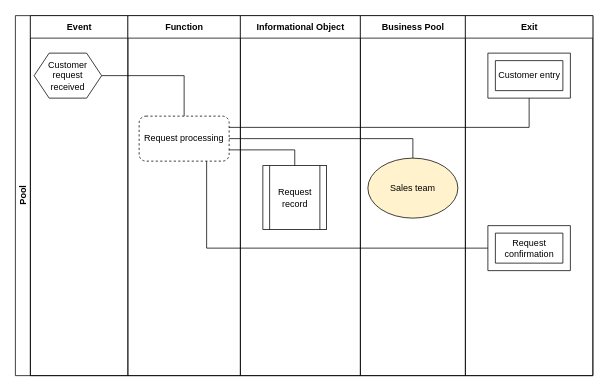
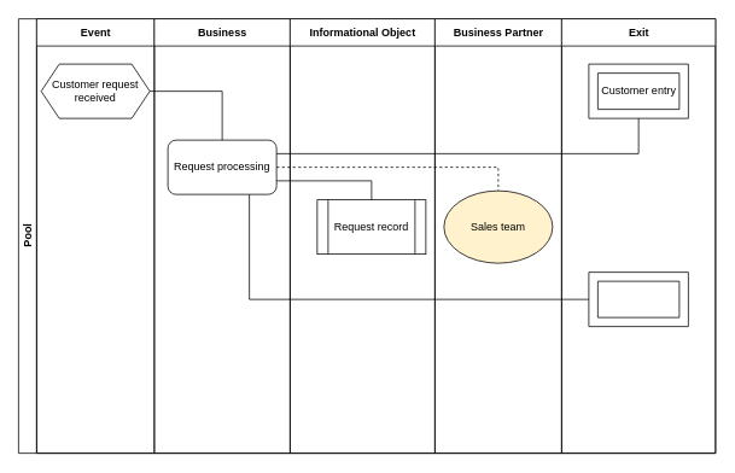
  <mxCell id="0" />
  <mxCell id="1" parent="0" />
  <mxCell id="2" value="Pool" style="swimlane;html=1;childLayout=stackLayout;resizeParent=1;resizeParentMax=0;startSize=20;horizontal=0;horizontalStack=1;" parent="1" vertex="1"><mxGeometry x="20" y="20" width="770" height="480" as="geometry" /></mxCell>
  <mxCell id="3" value="Event" style="swimlane;html=1;startSize=30;" parent="2" vertex="1"><mxGeometry x="20" width="130" height="480" as="geometry" /></mxCell>
- <mxCell id="4" value="Customer request received" style="shape=hexagon;perimeter=hexagonPerimeter2;whiteSpace=wrap;html=1;fixedSize=1;" parent="3" vertex="1"><mxGeometry x="5" y="50" width="90" height="60" as="geometry" /></mxCell>
- <mxCell id="5" value="Function" style="swimlane;html=1;startSize=30;" parent="2" vertex="1"><mxGeometry x="150" width="150" height="480" as="geometry" /></mxCell>
- <mxCell id="6" value="Request processing" style="rounded=1;whiteSpace=wrap;html=1;dashed=1;" parent="5" vertex="1"><mxGeometry x="15" y="134" width="120" height="60" as="geometry" /></mxCell>
+ <mxCell id="4" value="Customer request received" style="shape=hexagon;perimeter=hexagonPerimeter2;whiteSpace=wrap;html=1;fixedSize=1;" parent="3" vertex="1"><mxGeometry x="5" y="50" width="120" height="60" as="geometry" /></mxCell>
+ <mxCell id="5" value="Business" style="swimlane;html=1;startSize=30;" parent="2" vertex="1"><mxGeometry x="150" width="150" height="480" as="geometry" /></mxCell>
+ <mxCell id="6" value="Request processing" style="rounded=1;whiteSpace=wrap;html=1;" parent="5" vertex="1"><mxGeometry x="15" y="134" width="120" height="60" as="geometry" /></mxCell>
  <mxCell id="7" value="Informational Object" style="swimlane;html=1;startSize=30;" parent="2" vertex="1"><mxGeometry x="300" width="160" height="480" as="geometry" /></mxCell>
- <mxCell id="8" value="Request record" style="shape=process;whiteSpace=wrap;html=1;backgroundOutline=1;fontSize=12;" parent="7" vertex="1"><mxGeometry x="30" y="200" width="85" height="85" as="geometry" /></mxCell>
- <mxCell id="9" value="Business Pool" style="swimlane;html=1;startSize=30;" parent="2" vertex="1"><mxGeometry x="460" width="140" height="480" as="geometry" /></mxCell>
+ <mxCell id="8" value="Request record" style="shape=process;whiteSpace=wrap;html=1;backgroundOutline=1;fontSize=12;" parent="7" vertex="1"><mxGeometry x="30" y="200" width="120" height="60" as="geometry" /></mxCell>
+ <mxCell id="9" value="Business Partner" style="swimlane;html=1;startSize=30;" parent="2" vertex="1"><mxGeometry x="460" width="140" height="480" as="geometry" /></mxCell>
  <mxCell id="10" value="Sales team" style="ellipse;whiteSpace=wrap;html=1;fontSize=12;fillColor=#fff2cc;" parent="9" vertex="1"><mxGeometry x="10" y="190" width="120" height="80" as="geometry" /></mxCell>
  <mxCell id="11" value="Exit" style="swimlane;html=1;startSize=30;" parent="2" vertex="1"><mxGeometry x="600" width="170" height="480" as="geometry" /></mxCell>
  <mxCell id="12" value="" style="verticalLabelPosition=bottom;verticalAlign=top;html=1;shape=mxgraph.basic.frame;dx=10;" parent="11" vertex="1"><mxGeometry x="30" y="280" width="110" height="60" as="geometry" /></mxCell>
- <mxCell id="13" value="Request confirmation" style="text;strokeColor=none;fillColor=none;html=1;fontSize=12;fontStyle=0;verticalAlign=middle;align=center;whiteSpace=wrap;" parent="11" vertex="1"><mxGeometry x="42.5" y="290" width="85" height="40" as="geometry" /></mxCell>
  <mxCell id="14" value="Customer entry" style="text;strokeColor=none;fillColor=none;html=1;fontSize=12;fontStyle=0;verticalAlign=middle;align=center;whiteSpace=wrap;" parent="11" vertex="1"><mxGeometry x="42.5" y="60" width="85" height="40" as="geometry" /></mxCell>
  <mxCell id="15" value="" style="verticalLabelPosition=bottom;verticalAlign=top;html=1;shape=mxgraph.basic.frame;dx=10;" parent="11" vertex="1"><mxGeometry x="30" y="50" width="110" height="60" as="geometry" /></mxCell>
  <mxCell id="16" style="edgeStyle=orthogonalEdgeStyle;rounded=0;orthogonalLoop=1;jettySize=auto;html=1;exitX=1;exitY=0.5;exitDx=0;exitDy=0;entryX=0.5;entryY=0;entryDx=0;entryDy=0;endArrow=none;endFill=0;" parent="2" source="4" target="6" edge="1"><mxGeometry relative="1" as="geometry" /></mxCell>
  <mxCell id="17" style="edgeStyle=orthogonalEdgeStyle;rounded=0;orthogonalLoop=1;jettySize=auto;html=1;exitX=1;exitY=0.25;exitDx=0;exitDy=0;entryX=0.5;entryY=1;entryDx=0;entryDy=0;entryPerimeter=0;endArrow=none;endFill=0;fontSize=12;" parent="2" source="6" target="15" edge="1"><mxGeometry relative="1" as="geometry" /></mxCell>
  <mxCell id="18" style="edgeStyle=orthogonalEdgeStyle;rounded=0;orthogonalLoop=1;jettySize=auto;html=1;exitX=1;exitY=0.75;exitDx=0;exitDy=0;entryX=0.5;entryY=0;entryDx=0;entryDy=0;endArrow=none;endFill=0;fontSize=12;" parent="2" source="6" target="8" edge="1"><mxGeometry relative="1" as="geometry" /></mxCell>
- <mxCell id="19" style="edgeStyle=orthogonalEdgeStyle;rounded=0;orthogonalLoop=1;jettySize=auto;html=1;exitX=1;exitY=0.5;exitDx=0;exitDy=0;entryX=0.5;entryY=0;entryDx=0;entryDy=0;endArrow=none;endFill=0;fontSize=12;" parent="2" source="6" target="10" edge="1"><mxGeometry relative="1" as="geometry" /></mxCell>
+ <mxCell id="19" style="edgeStyle=orthogonalEdgeStyle;rounded=0;orthogonalLoop=1;jettySize=auto;html=1;exitX=1;exitY=0.5;exitDx=0;exitDy=0;entryX=0.5;entryY=0;entryDx=0;entryDy=0;endArrow=none;endFill=0;fontSize=12;dashed=1;" parent="2" source="6" target="10" edge="1"><mxGeometry relative="1" as="geometry" /></mxCell>
  <mxCell id="20" style="edgeStyle=orthogonalEdgeStyle;rounded=0;orthogonalLoop=1;jettySize=auto;html=1;exitX=0.75;exitY=1;exitDx=0;exitDy=0;entryX=0;entryY=0.5;entryDx=0;entryDy=0;entryPerimeter=0;endArrow=none;endFill=0;fontSize=12;" parent="2" source="6" target="12" edge="1"><mxGeometry relative="1" as="geometry" /></mxCell>
